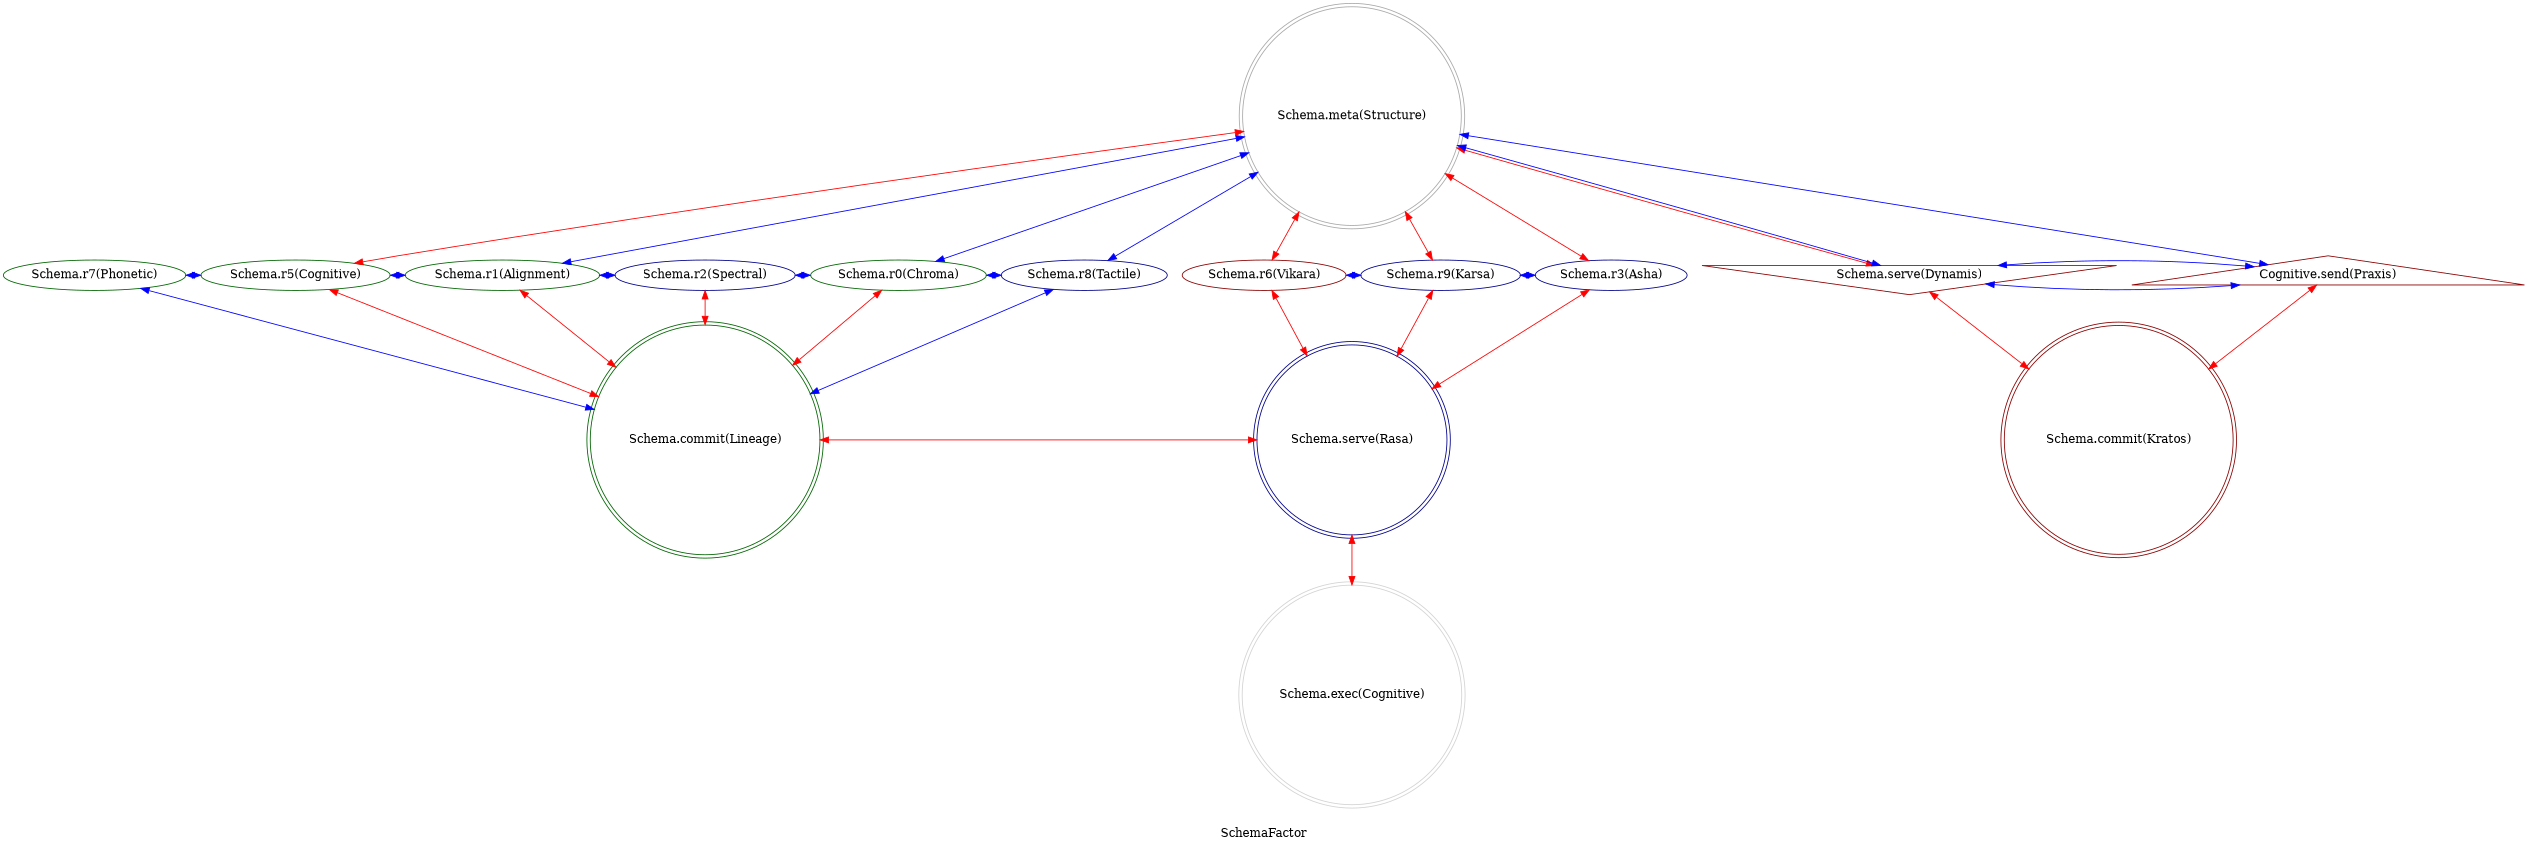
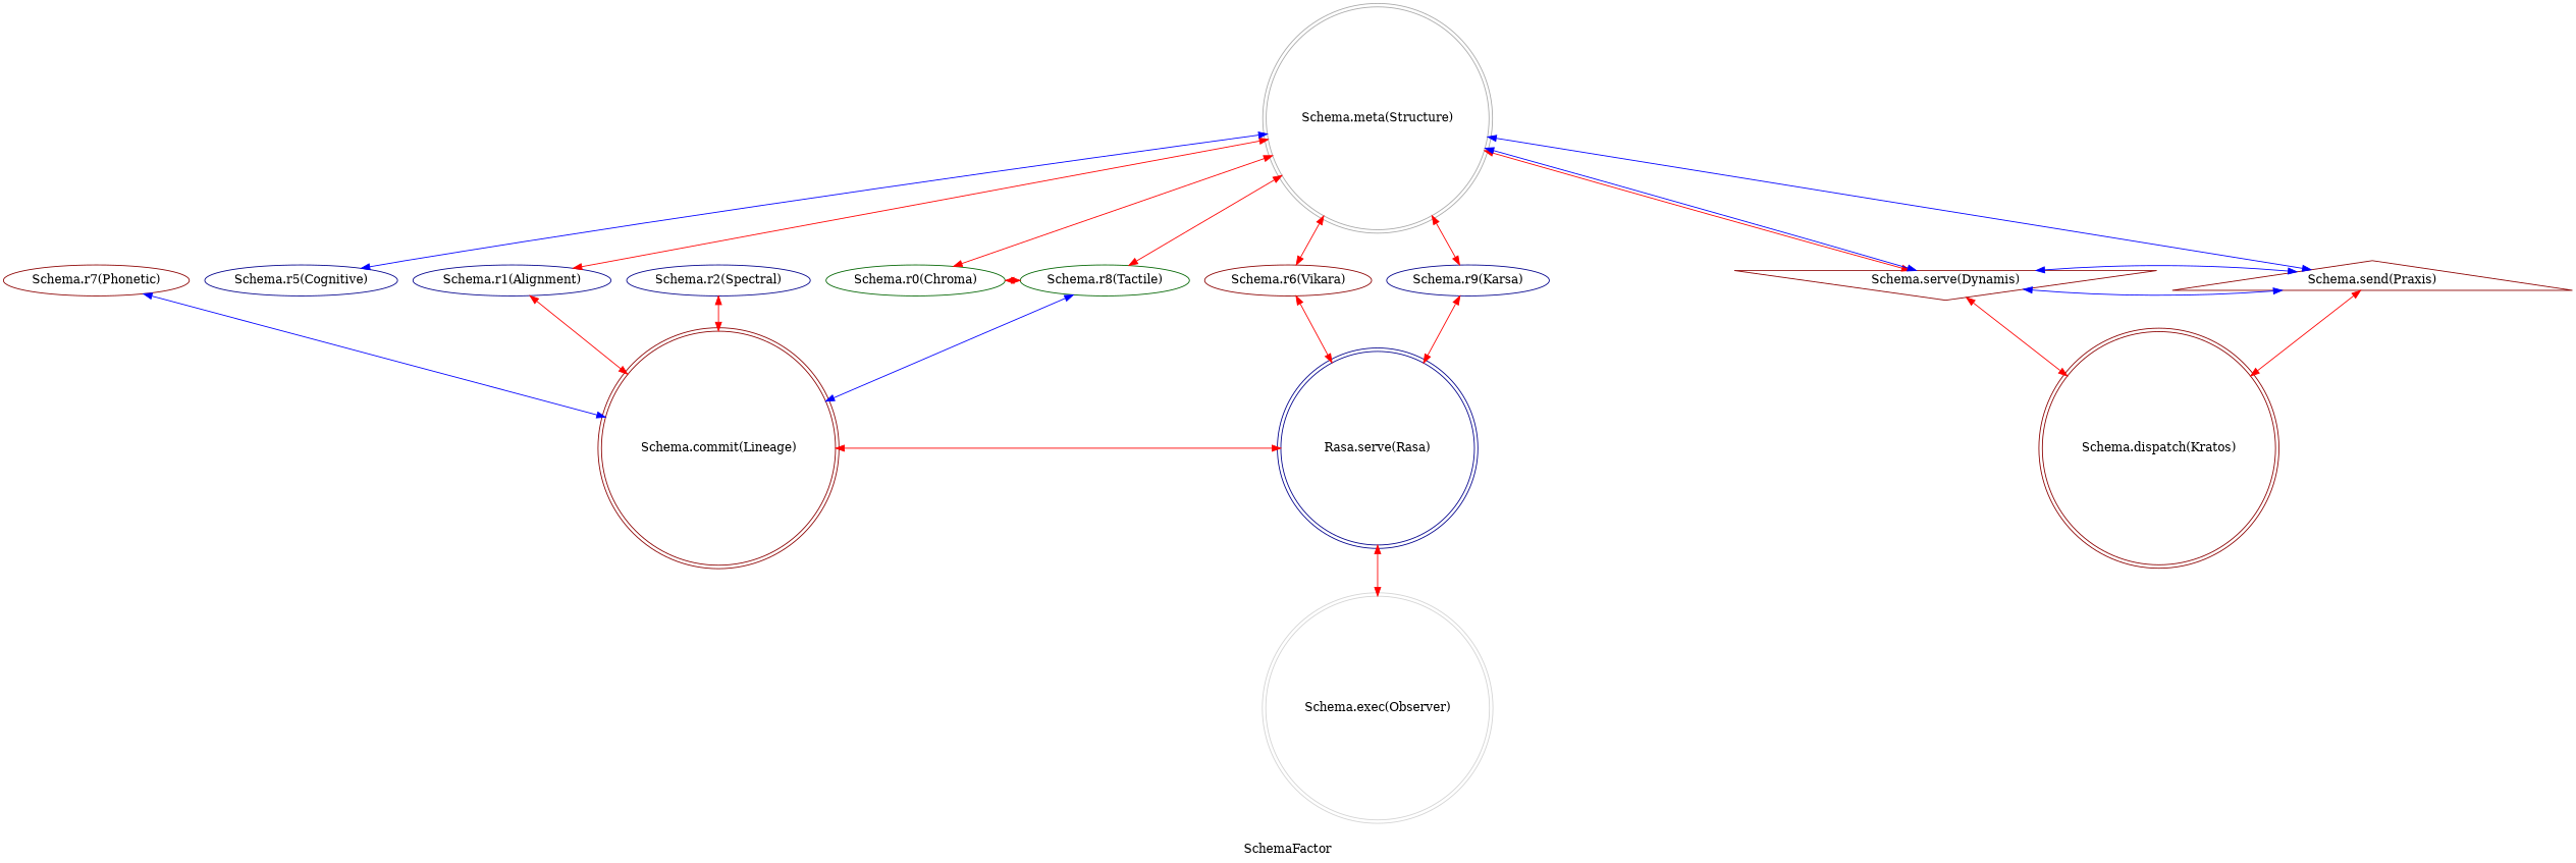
  strict digraph {
    label=SchemaFactor
    node [color=darkgreen]
    edge [color=red dir=both]
    n1 [color=darkgray label="Schema.meta(Structure)" shape=doublecircle]
-   n2 [label="Schema.r1(Alignment)"]
+   n2 [color=darkblue label="Schema.r1(Alignment)"]
    n3 [color=darkblue label="Schema.r2(Spectral)"]
    n4 [label="Schema.r0(Chroma)"]
-   n5 [color=darkblue label="Schema.r8(Tactile)"]
-   n6 [label="Schema.r7(Phonetic)"]
-   n7 [label="Schema.r5(Cognitive)"]
-   n8 [color=darkblue label="Schema.r3(Asha)"]
+   n5 [label="Schema.r8(Tactile)"]
+   n6 [color=darkred label="Schema.r7(Phonetic)"]
+   n7 [color=darkblue label="Schema.r5(Cognitive)"]
    n9 [color=darkred label="Schema.r6(Vikara)"]
    n10 [color=darkblue label="Schema.r9(Karsa)"]
    n11 [color=darkred label="Schema.serve(Dynamis)" shape=invtriangle]
-   n12 [color=darkred label="Cognitive.send(Praxis)" shape=triangle]
-   n13 [color=darkred label="Schema.commit(Kratos)" shape=doublecircle]
-   n14 [label="Schema.commit(Lineage)" shape=doublecircle]
-   n15 [color=darkblue label="Schema.serve(Rasa)" shape=doublecircle]
-   n16 [color=lightgray label="Schema.exec(Cognitive)" shape=doublecircle]
+   n12 [color=darkred label="Schema.send(Praxis)" shape=triangle]
+   n13 [color=darkred label="Schema.dispatch(Kratos)" shape=doublecircle]
+   n14 [color=darkred label="Schema.commit(Lineage)" shape=doublecircle]
+   n15 [color=darkblue label="Rasa.serve(Rasa)" shape=doublecircle]
+   n16 [color=lightgray label="Schema.exec(Observer)" shape=doublecircle]
    subgraph sub_1 {
      rank=same
      n1
    }
    subgraph sub_2 {
      rank=same
      n2
      n3
      n4
      n5
      n6
      n7
-     n8
      n9
      n10
      n11
      n12
    }
    subgraph sub_3 {
      rank=same
      n13
      n14
      n15
    }
    subgraph sub_4 {
      rank=same
      n16
    }
-   n1 -> n2 [color=blue]
-   n1 -> n4 [color=blue]
-   n1 -> n5 [color=blue]
-   n1 -> n7
-   n1 -> n8
+   n1 -> n2
+   n1 -> n4
+   n1 -> n5
+   n1 -> n7 [color=blue]
    n1 -> n9
    n1 -> n10
    n1 -> n11
    n1 -> n12 [color=blue]
-   n2 -> n3 [color=blue]
    n2 -> n14
-   n3 -> n4 [color=blue]
    n3 -> n14
-   n4 -> n5 [color=blue]
-   n4 -> n14
+   n4 -> n5
    n5 -> n14 [color=blue]
-   n6 -> n7 [color=blue]
    n6 -> n14 [color=blue]
-   n7 -> n2 [color=blue]
-   n7 -> n14
-   n8 -> n15
-   n9 -> n10 [color=blue]
    n9 -> n15
-   n10 -> n8 [color=blue]
    n10 -> n15
    n11 -> n1 [color=blue]
    n11 -> n12 [color=blue]
    n11 -> n13
    n12 -> n11 [color=blue]
    n12 -> n13
    n14 -> n15
    n15 -> n16
  }
